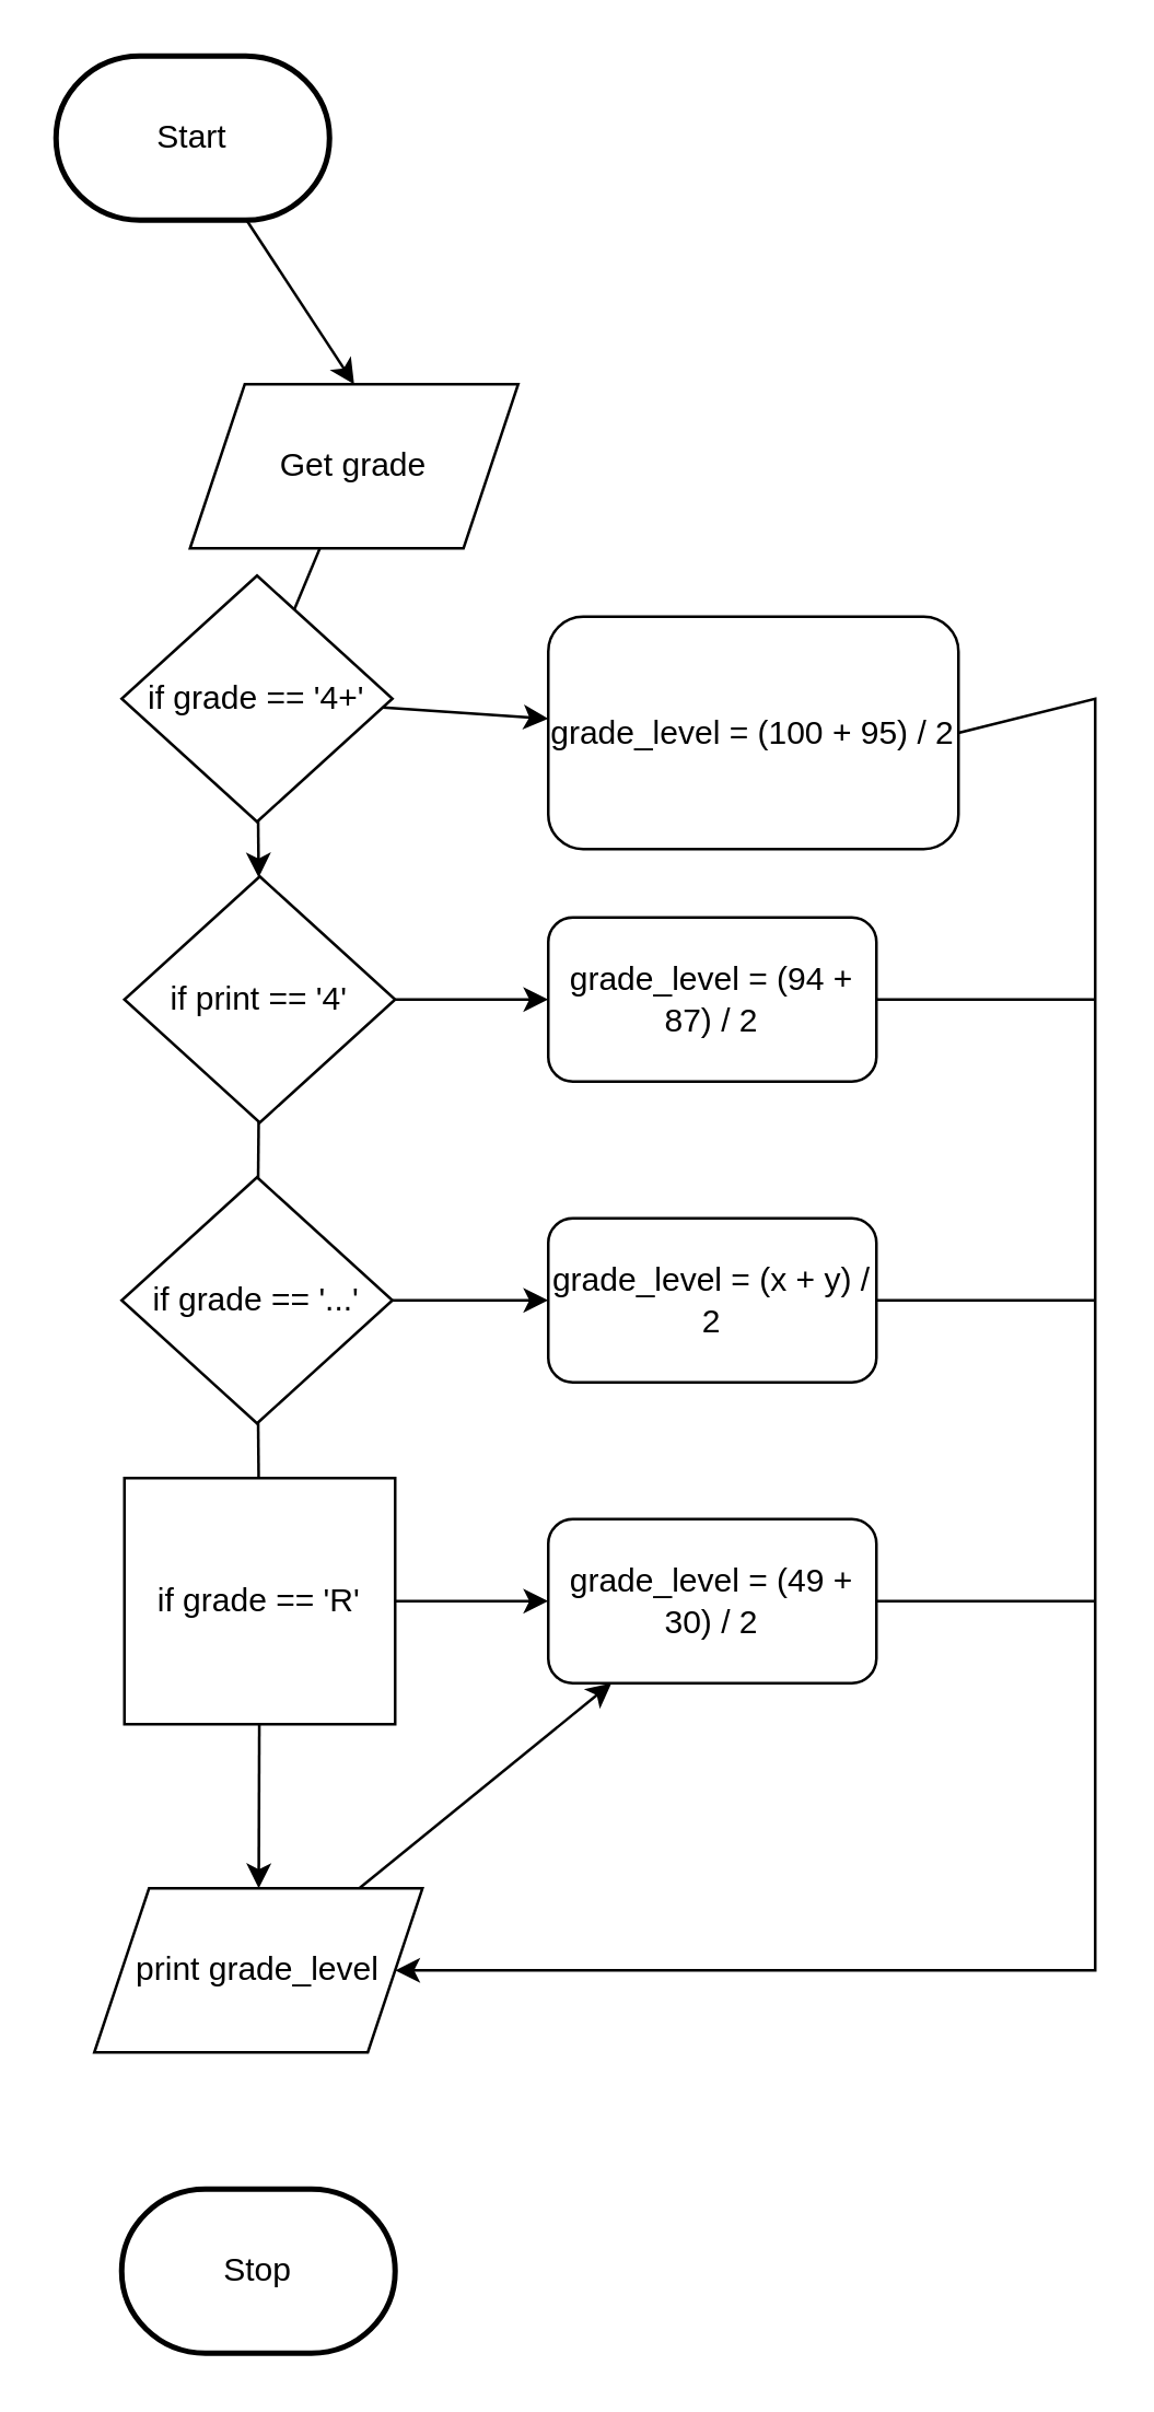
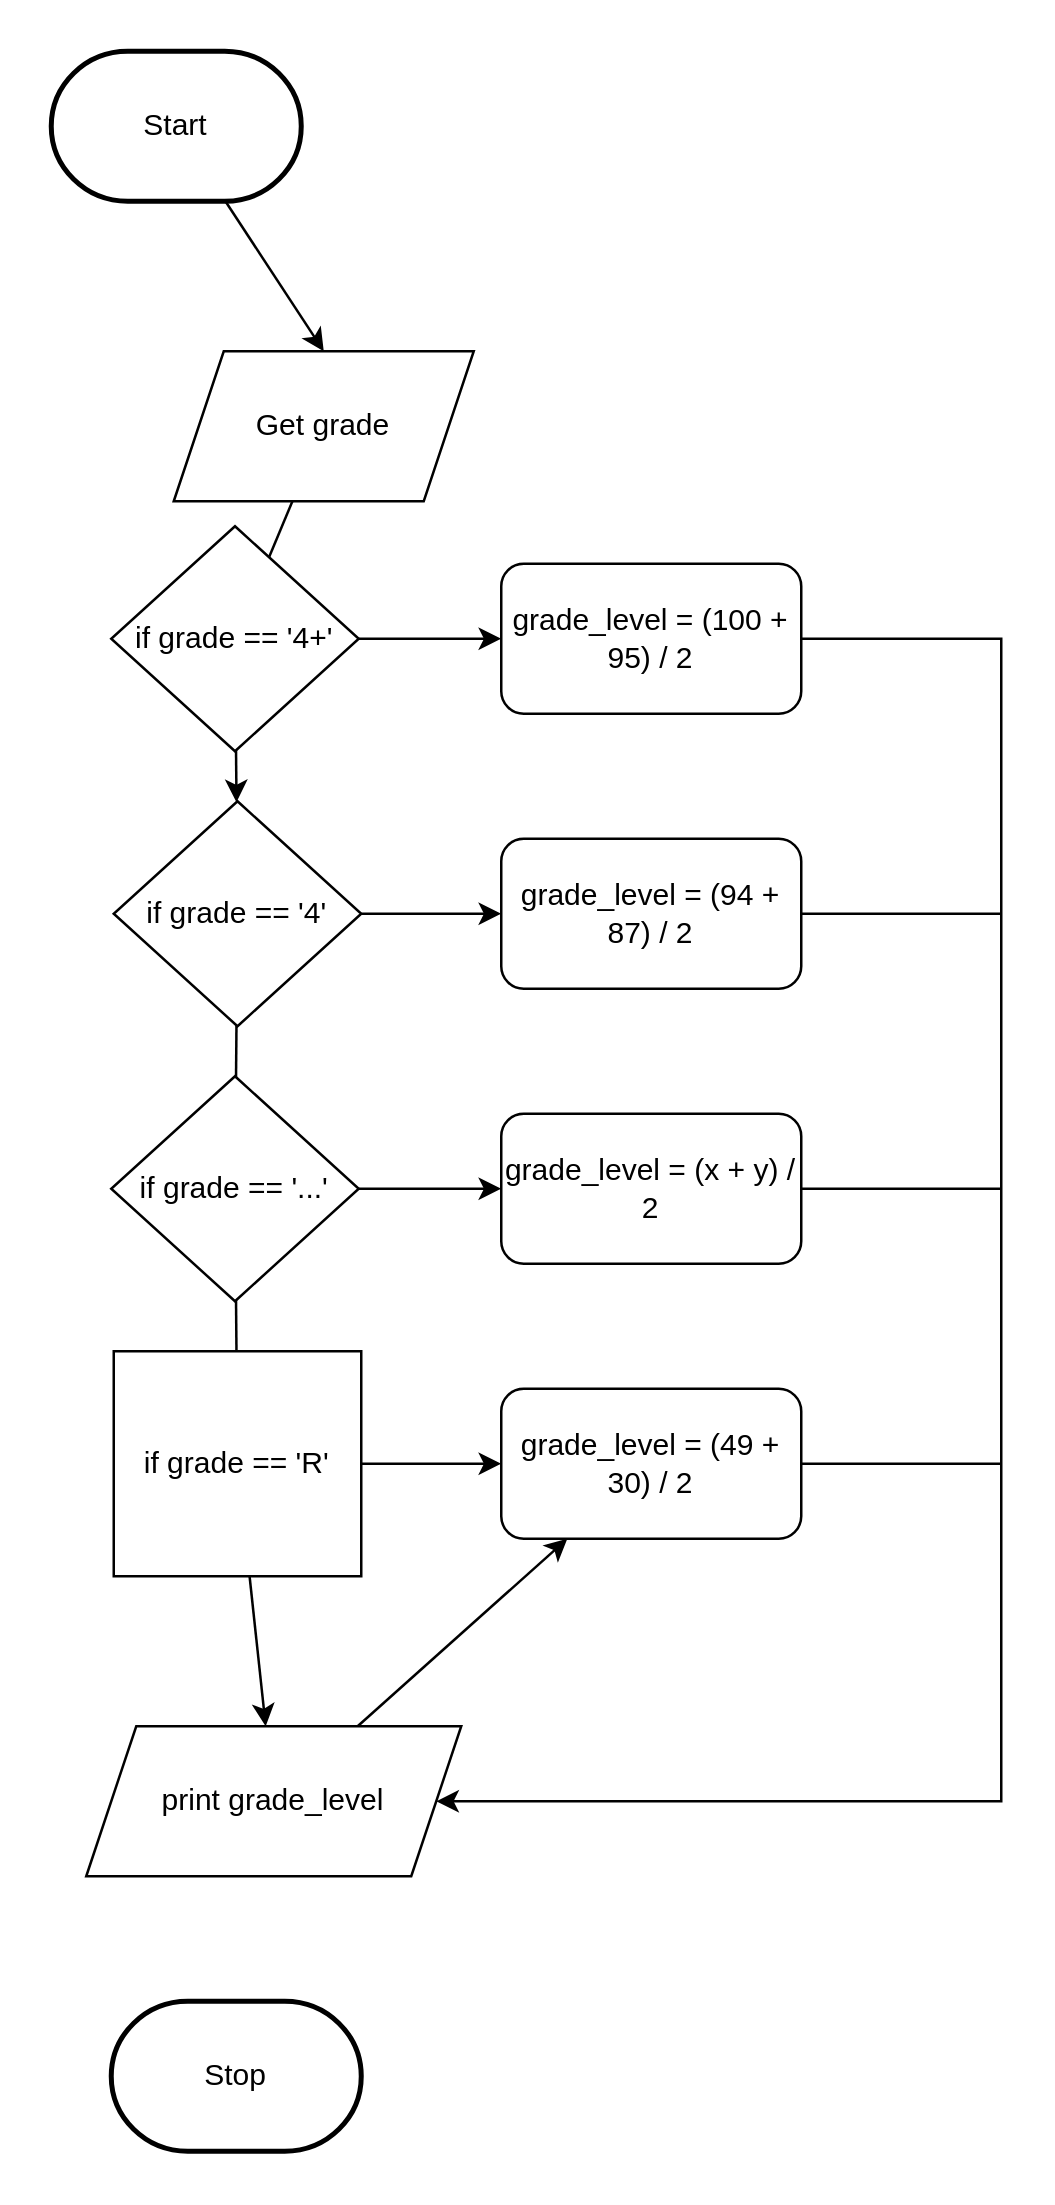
  <mxCell id="0" />
  <mxCell id="1" parent="0" />
  <mxCell id="2" style="edgeStyle=none;rounded=0;html=1;entryX=0.5;entryY=0;entryDx=0;entryDy=0;endArrow=classic;endFill=1;" edge="1" parent="1" source="3" target="7"><mxGeometry relative="1" as="geometry" /></mxCell>
  <mxCell id="3" value="Start" style="strokeWidth=2;html=1;shape=mxgraph.flowchart.terminator;whiteSpace=wrap;" parent="1" vertex="1"><mxGeometry x="20" y="20" width="100" height="60" as="geometry" /></mxCell>
  <mxCell id="4" value="Stop" style="strokeWidth=2;html=1;shape=mxgraph.flowchart.terminator;whiteSpace=wrap;rounded=1;" parent="1" vertex="1"><mxGeometry x="44" y="800" width="100" height="60" as="geometry" /></mxCell>
  <mxCell id="5" value="" style="edgeStyle=none;html=1;startArrow=none;" parent="1" source="6" target="25" edge="1"><mxGeometry relative="1" as="geometry" /></mxCell>
- <mxCell id="6" value="&lt;font style=&quot;font-size: 12px&quot;&gt;print grade_level&lt;/font&gt;" style="shape=parallelogram;perimeter=parallelogramPerimeter;whiteSpace=wrap;html=1;fixedSize=1;fontSize=8;" parent="1" vertex="1"><mxGeometry x="34" y="690" width="120" height="60" as="geometry" /></mxCell>
+ <mxCell id="6" value="&lt;font style=&quot;font-size: 12px&quot;&gt;print grade_level&lt;/font&gt;" style="shape=parallelogram;perimeter=parallelogramPerimeter;whiteSpace=wrap;html=1;fixedSize=1;fontSize=8;" parent="1" vertex="1"><mxGeometry x="34" y="690" width="150" height="60" as="geometry" /></mxCell>
  <mxCell id="7" value="Get grade" style="shape=parallelogram;perimeter=parallelogramPerimeter;whiteSpace=wrap;html=1;fixedSize=1;" parent="1" vertex="1"><mxGeometry x="69" y="140" width="120" height="60" as="geometry" /></mxCell>
  <mxCell id="8" value="" style="edgeStyle=none;html=1;" edge="1" parent="1" source="10" target="14"><mxGeometry relative="1" as="geometry" /></mxCell>
  <mxCell id="9" value="" style="edgeStyle=none;html=1;" edge="1" parent="1" source="10" target="21"><mxGeometry relative="1" as="geometry" /></mxCell>
  <mxCell id="10" value="if grade == '4+'" style="rhombus;whiteSpace=wrap;html=1;" vertex="1" parent="1"><mxGeometry x="44" y="210" width="99" height="90" as="geometry" /></mxCell>
  <mxCell id="11" value="" style="edgeStyle=none;html=1;endArrow=none;" edge="1" parent="1" source="7" target="10"><mxGeometry relative="1" as="geometry"><mxPoint x="93.318" y="180" as="sourcePoint" /><mxPoint x="84.682" y="560" as="targetPoint" /></mxGeometry></mxCell>
  <mxCell id="12" value="" style="edgeStyle=none;html=1;" edge="1" parent="1" source="14" target="23"><mxGeometry relative="1" as="geometry" /></mxCell>
  <mxCell id="13" value="" style="edgeStyle=none;rounded=0;html=1;endArrow=none;endFill=0;" edge="1" parent="1" source="14" target="20"><mxGeometry relative="1" as="geometry" /></mxCell>
- <mxCell id="14" value="if print == '4'" style="rhombus;whiteSpace=wrap;html=1;" vertex="1" parent="1"><mxGeometry x="45" y="320" width="99" height="90" as="geometry" /></mxCell>
+ <mxCell id="14" value="if grade == '4'" style="rhombus;whiteSpace=wrap;html=1;" vertex="1" parent="1"><mxGeometry x="45" y="320" width="99" height="90" as="geometry" /></mxCell>
  <mxCell id="15" value="" style="edgeStyle=none;html=1;" edge="1" parent="1" source="17" target="25"><mxGeometry relative="1" as="geometry" /></mxCell>
  <mxCell id="16" value="" style="edgeStyle=none;rounded=0;html=1;endArrow=classic;endFill=1;" edge="1" parent="1" source="17" target="6"><mxGeometry relative="1" as="geometry" /></mxCell>
  <mxCell id="17" value="if grade == 'R'" style="whiteSpace=wrap;html=1;rounded=0;" vertex="1" parent="1"><mxGeometry x="45" y="540" width="99" height="90" as="geometry" /></mxCell>
  <mxCell id="18" value="" style="edgeStyle=none;html=1;" edge="1" parent="1" source="20" target="28"><mxGeometry relative="1" as="geometry" /></mxCell>
  <mxCell id="19" value="" style="edgeStyle=none;rounded=0;html=1;endArrow=none;endFill=0;" edge="1" parent="1" source="20" target="17"><mxGeometry relative="1" as="geometry" /></mxCell>
  <mxCell id="20" value="if grade == '...'" style="rhombus;whiteSpace=wrap;html=1;" vertex="1" parent="1"><mxGeometry x="44" y="430" width="99" height="90" as="geometry" /></mxCell>
- <mxCell id="21" value="grade_level = (100 + 95) / 2" style="rounded=1;whiteSpace=wrap;html=1;" vertex="1" parent="1"><mxGeometry x="200" y="225" width="150" height="85" as="geometry" /></mxCell>
+ <mxCell id="21" value="grade_level = (100 + 95) / 2" style="rounded=1;whiteSpace=wrap;html=1;" vertex="1" parent="1"><mxGeometry x="200" y="225" width="120" height="60" as="geometry" /></mxCell>
  <mxCell id="22" style="edgeStyle=none;rounded=0;html=1;endArrow=none;endFill=0;" edge="1" parent="1" source="23"><mxGeometry relative="1" as="geometry"><mxPoint x="400" y="365" as="targetPoint" /></mxGeometry></mxCell>
  <mxCell id="23" value="grade_level = (94 + 87) / 2" style="rounded=1;whiteSpace=wrap;html=1;" vertex="1" parent="1"><mxGeometry x="200" y="335" width="120" height="60" as="geometry" /></mxCell>
  <mxCell id="24" style="edgeStyle=none;rounded=0;html=1;endArrow=none;endFill=0;" edge="1" parent="1" source="25"><mxGeometry relative="1" as="geometry"><mxPoint x="400" y="585" as="targetPoint" /></mxGeometry></mxCell>
  <mxCell id="25" value="grade_level = (49 + 30) / 2" style="rounded=1;whiteSpace=wrap;html=1;" vertex="1" parent="1"><mxGeometry x="200" y="555" width="120" height="60" as="geometry" /></mxCell>
  <mxCell id="26" style="edgeStyle=none;html=1;entryX=1;entryY=0.5;entryDx=0;entryDy=0;rounded=0;exitX=1;exitY=0.5;exitDx=0;exitDy=0;" edge="1" parent="1" source="21" target="6"><mxGeometry relative="1" as="geometry"><mxPoint x="410" y="360" as="sourcePoint" /><Array as="points"><mxPoint x="400" y="255" /><mxPoint x="400" y="720" /></Array></mxGeometry></mxCell>
  <mxCell id="27" style="edgeStyle=none;rounded=0;html=1;endArrow=none;endFill=0;" edge="1" parent="1" source="28"><mxGeometry relative="1" as="geometry"><mxPoint x="400" y="475" as="targetPoint" /></mxGeometry></mxCell>
  <mxCell id="28" value="grade_level = (x + y) / 2" style="rounded=1;whiteSpace=wrap;html=1;" vertex="1" parent="1"><mxGeometry x="200" y="445" width="120" height="60" as="geometry" /></mxCell>
